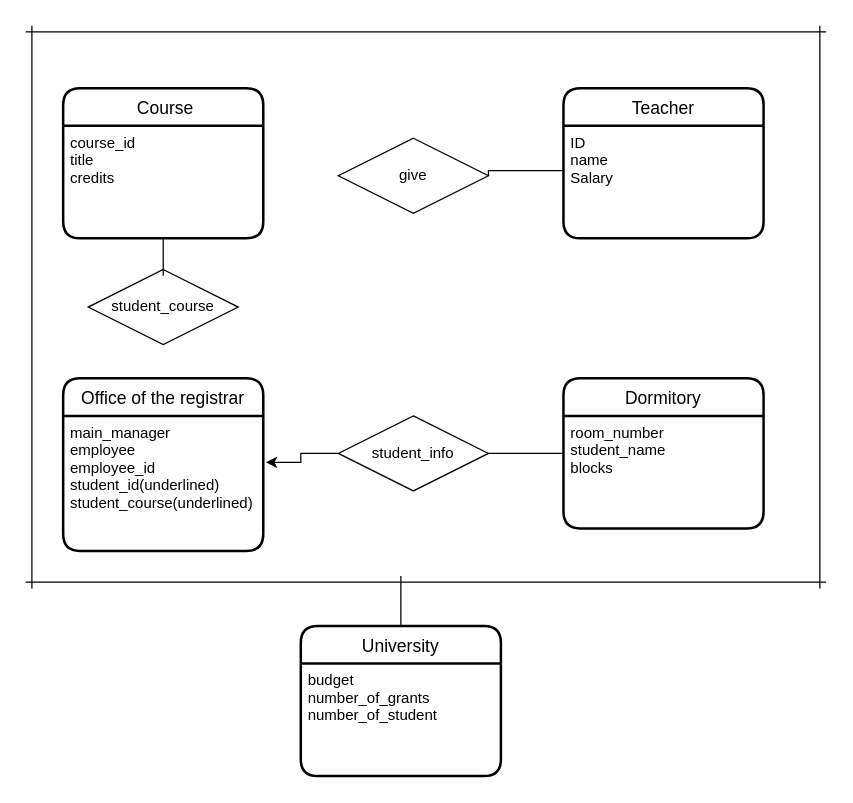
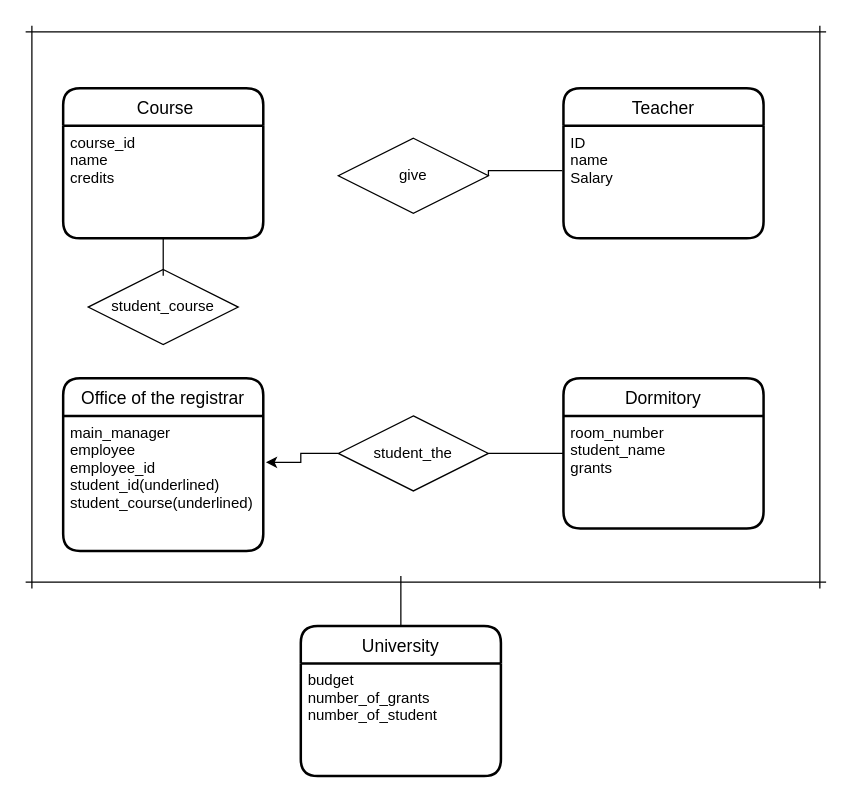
  <mxCell id="0" />
  <mxCell id="1" parent="0" />
  <mxCell id="2" value="University" style="swimlane;childLayout=stackLayout;horizontal=1;startSize=30;horizontalStack=0;rounded=1;fontSize=14;fontStyle=0;strokeWidth=2;resizeParent=0;resizeLast=1;shadow=0;dashed=0;align=center;" vertex="1" parent="1"><mxGeometry x="240" y="500" width="160" height="120" as="geometry" /></mxCell>
  <mxCell id="3" value="budget&#10;number_of_grants&#10;number_of_student" style="align=left;strokeColor=none;fillColor=none;spacingLeft=4;fontSize=12;verticalAlign=top;resizable=0;rotatable=0;part=1;" vertex="1" parent="2"><mxGeometry y="30" width="160" height="90" as="geometry" /></mxCell>
  <mxCell id="4" value="Dormitory" style="swimlane;childLayout=stackLayout;horizontal=1;startSize=30;horizontalStack=0;rounded=1;fontSize=14;fontStyle=0;strokeWidth=2;resizeParent=0;resizeLast=1;shadow=0;dashed=0;align=center;" vertex="1" parent="1"><mxGeometry x="450" y="302" width="160" height="120" as="geometry"><mxRectangle x="470" y="270" width="90" height="30" as="alternateBounds" /></mxGeometry></mxCell>
- <mxCell id="5" value="room_number &#10;student_name &#10;blocks" style="align=left;strokeColor=none;fillColor=none;spacingLeft=4;fontSize=12;verticalAlign=top;resizable=0;rotatable=0;part=1;" vertex="1" parent="4"><mxGeometry y="30" width="160" height="90" as="geometry" /></mxCell>
+ <mxCell id="5" value="room_number &#10;student_name &#10;grants" style="align=left;strokeColor=none;fillColor=none;spacingLeft=4;fontSize=12;verticalAlign=top;resizable=0;rotatable=0;part=1;" vertex="1" parent="4"><mxGeometry y="30" width="160" height="90" as="geometry" /></mxCell>
  <mxCell id="6" value="Office of the registrar" style="swimlane;childLayout=stackLayout;horizontal=1;startSize=30;horizontalStack=0;rounded=1;fontSize=14;fontStyle=0;strokeWidth=2;resizeParent=0;resizeLast=1;shadow=0;dashed=0;align=center;" vertex="1" parent="1"><mxGeometry x="50" y="302" width="160" height="138" as="geometry" /></mxCell>
  <mxCell id="7" value="main_manager&#10;employee&#10;employee_id&#10;student_id(underlined)&#10;student_course(underlined)&#10;&#10;" style="align=left;strokeColor=none;fillColor=none;spacingLeft=4;fontSize=12;verticalAlign=top;resizable=0;rotatable=0;part=1;" vertex="1" parent="6"><mxGeometry y="30" width="160" height="108" as="geometry" /></mxCell>
  <mxCell id="8" value="Teacher" style="swimlane;childLayout=stackLayout;horizontal=1;startSize=30;horizontalStack=0;rounded=1;fontSize=14;fontStyle=0;strokeWidth=2;resizeParent=0;resizeLast=1;shadow=0;dashed=0;align=center;" vertex="1" parent="1"><mxGeometry x="450" y="70" width="160" height="120" as="geometry" /></mxCell>
  <mxCell id="9" value="ID&#10;name &#10;Salary " style="align=left;strokeColor=none;fillColor=none;spacingLeft=4;fontSize=12;verticalAlign=top;resizable=0;rotatable=0;part=1;" vertex="1" parent="8"><mxGeometry y="30" width="160" height="90" as="geometry" /></mxCell>
  <mxCell id="10" value=" Course" style="swimlane;childLayout=stackLayout;horizontal=1;startSize=30;horizontalStack=0;rounded=1;fontSize=14;fontStyle=0;strokeWidth=2;resizeParent=0;resizeLast=1;shadow=0;dashed=0;align=center;" vertex="1" parent="1"><mxGeometry x="50" y="70" width="160" height="120" as="geometry" /></mxCell>
- <mxCell id="11" value="course_id&#10;title&#10;credits " style="align=left;strokeColor=none;fillColor=none;spacingLeft=4;fontSize=12;verticalAlign=top;resizable=0;rotatable=0;part=1;" vertex="1" parent="10"><mxGeometry y="30" width="160" height="90" as="geometry" /></mxCell>
+ <mxCell id="11" value="course_id&#10;name&#10;credits " style="align=left;strokeColor=none;fillColor=none;spacingLeft=4;fontSize=12;verticalAlign=top;resizable=0;rotatable=0;part=1;" vertex="1" parent="10"><mxGeometry y="30" width="160" height="90" as="geometry" /></mxCell>
  <mxCell id="12" value="give" style="shape=rhombus;perimeter=rhombusPerimeter;whiteSpace=wrap;html=1;align=center;" vertex="1" parent="1"><mxGeometry x="270" y="110" width="120" height="60" as="geometry" /></mxCell>
  <mxCell id="13" value="" style="endArrow=none;html=1;rounded=0;edgeStyle=orthogonalEdgeStyle;entryX=-0.006;entryY=0.4;entryDx=0;entryDy=0;entryPerimeter=0;" edge="1" parent="1" target="9"><mxGeometry relative="1" as="geometry"><mxPoint x="390" y="140" as="sourcePoint" /><mxPoint x="474" y="139.5" as="targetPoint" /><Array as="points"><mxPoint x="390" y="136" /></Array></mxGeometry></mxCell>
  <mxCell id="14" style="edgeStyle=orthogonalEdgeStyle;rounded=0;orthogonalLoop=1;jettySize=auto;html=1;entryX=1.013;entryY=0.344;entryDx=0;entryDy=0;entryPerimeter=0;" edge="1" parent="1" source="15" target="7"><mxGeometry relative="1" as="geometry" /></mxCell>
- <mxCell id="15" value="student_info" style="shape=rhombus;perimeter=rhombusPerimeter;whiteSpace=wrap;html=1;align=center;" vertex="1" parent="1"><mxGeometry x="270" y="332" width="120" height="60" as="geometry" /></mxCell>
+ <mxCell id="15" value="student_the" style="shape=rhombus;perimeter=rhombusPerimeter;whiteSpace=wrap;html=1;align=center;" vertex="1" parent="1"><mxGeometry x="270" y="332" width="120" height="60" as="geometry" /></mxCell>
  <mxCell id="16" value="" style="endArrow=none;html=1;rounded=0;edgeStyle=orthogonalEdgeStyle;" edge="1" parent="1"><mxGeometry relative="1" as="geometry"><mxPoint x="390" y="362" as="sourcePoint" /><mxPoint x="450" y="362" as="targetPoint" /><Array as="points"><mxPoint x="390" y="361.5" /><mxPoint x="390" y="361.5" /></Array></mxGeometry></mxCell>
  <mxCell id="17" value="" style="line;strokeWidth=1;rotatable=0;dashed=0;labelPosition=right;align=left;verticalAlign=middle;spacingTop=0;spacingLeft=6;points=[];portConstraint=eastwest;" vertex="1" parent="1"><mxGeometry x="20" y="20" width="640" height="10" as="geometry" /></mxCell>
  <mxCell id="18" value="" style="line;strokeWidth=1;rotatable=0;dashed=0;labelPosition=right;align=left;verticalAlign=middle;spacingTop=0;spacingLeft=6;points=[];portConstraint=eastwest;direction=south;" vertex="1" parent="1"><mxGeometry x="650" y="20" width="10" height="450" as="geometry" /></mxCell>
  <mxCell id="19" value="" style="line;strokeWidth=1;rotatable=0;dashed=0;labelPosition=right;align=left;verticalAlign=middle;spacingTop=0;spacingLeft=6;points=[];portConstraint=eastwest;direction=west;" vertex="1" parent="1"><mxGeometry x="20" y="460" width="640" height="10" as="geometry" /></mxCell>
  <mxCell id="20" value="" style="line;strokeWidth=1;rotatable=0;dashed=0;labelPosition=right;align=left;verticalAlign=middle;spacingTop=0;spacingLeft=6;points=[];portConstraint=eastwest;direction=south;" vertex="1" parent="1"><mxGeometry x="20" y="20" width="10" height="450" as="geometry" /></mxCell>
  <mxCell id="21" value="" style="line;strokeWidth=1;rotatable=0;dashed=0;labelPosition=right;align=left;verticalAlign=middle;spacingTop=0;spacingLeft=6;points=[];portConstraint=eastwest;direction=south;" vertex="1" parent="1"><mxGeometry x="315" y="460" width="10" height="40" as="geometry" /></mxCell>
  <mxCell id="22" value="student_course" style="shape=rhombus;perimeter=rhombusPerimeter;whiteSpace=wrap;html=1;align=center;" vertex="1" parent="1"><mxGeometry x="70" y="215" width="120" height="60" as="geometry" /></mxCell>
  <mxCell id="23" value="" style="line;strokeWidth=1;rotatable=0;dashed=0;labelPosition=right;align=left;verticalAlign=middle;spacingTop=0;spacingLeft=6;points=[];portConstraint=eastwest;direction=south;" vertex="1" parent="1"><mxGeometry x="125" y="190" width="10" height="30" as="geometry" /></mxCell>
